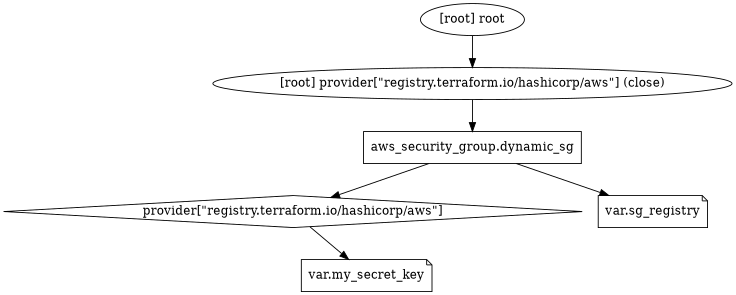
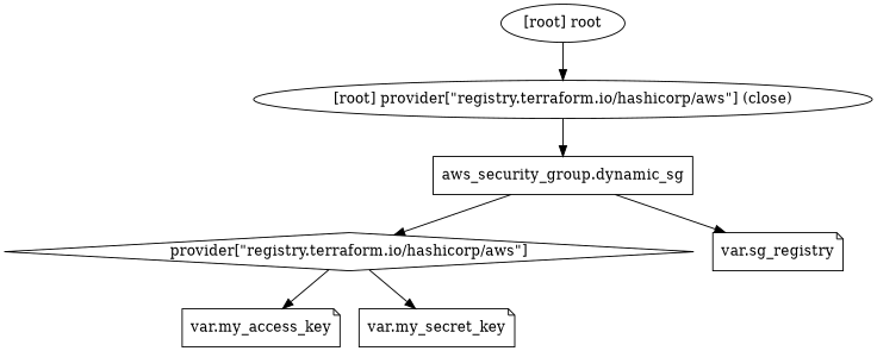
  digraph {
    compound=true
    fontname="DejaVu Serif"
    newrank=true
    node [fontname="DejaVu Serif" shape=note]
    edge [fontname="DejaVu Serif"]
    n1 [label="aws_security_group.dynamic_sg" shape=box]
    n2 [label="provider[\"registry.terraform.io/hashicorp/aws\"]" shape=diamond]
    n3 [label="var.sg_registry"]
+   n4 [label="var.my_access_key"]
    n5 [label="var.my_secret_key"]
    "[root] provider[\"registry.terraform.io/hashicorp/aws\"] (close)" [shape=""]
    "[root] root" [shape=""]
    subgraph sub_1 {
      n1
      n2
      n3
+     n4
      n5
      "[root] provider[\"registry.terraform.io/hashicorp/aws\"] (close)"
      "[root] root"
    }
    n1 -> n2
    n1 -> n3
+   n2 -> n4
    n2 -> n5
    "[root] provider[\"registry.terraform.io/hashicorp/aws\"] (close)" -> n1
    "[root] root" -> "[root] provider[\"registry.terraform.io/hashicorp/aws\"] (close)"
  }
